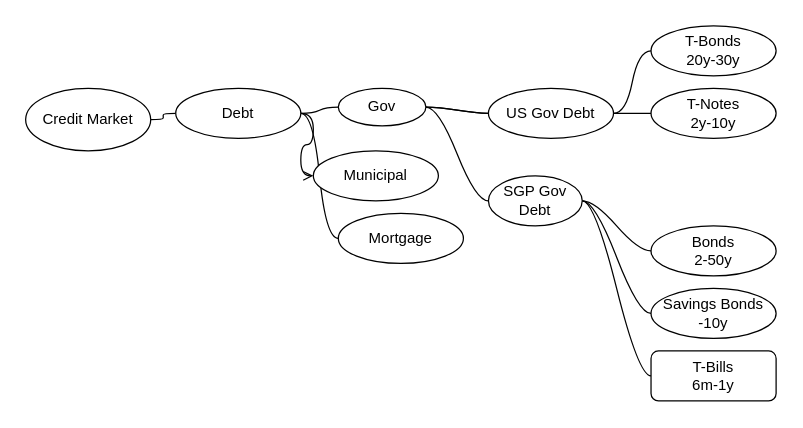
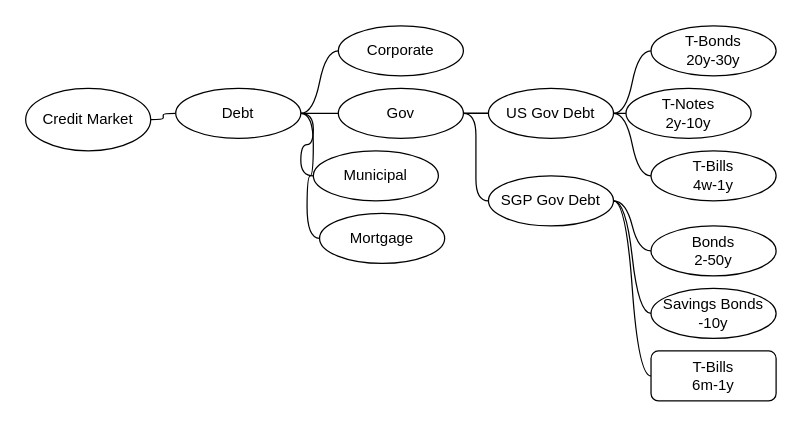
  <mxCell id="0" />
  <mxCell id="1" parent="0" />
  <mxCell id="2" value="" style="edgeStyle=entityRelationEdgeStyle;rounded=0;orthogonalLoop=1;jettySize=auto;html=1;startArrow=none;endArrow=none;segment=10;curved=1;sourcePerimeterSpacing=0;targetPerimeterSpacing=0;" edge="1" parent="1" source="5" target="6"><mxGeometry relative="1" as="geometry" /></mxCell>
  <mxCell id="3" style="edgeStyle=entityRelationEdgeStyle;rounded=0;orthogonalLoop=1;jettySize=auto;html=1;startArrow=none;endArrow=none;segment=10;curved=1;sourcePerimeterSpacing=0;targetPerimeterSpacing=0;entryX=0;entryY=0.5;entryDx=0;entryDy=0;" edge="1" parent="1" source="5" target="7"><mxGeometry relative="1" as="geometry" /></mxCell>
+ <mxCell id="4" style="edgeStyle=entityRelationEdgeStyle;rounded=0;orthogonalLoop=1;jettySize=auto;html=1;startArrow=none;endArrow=none;segment=10;curved=1;sourcePerimeterSpacing=0;targetPerimeterSpacing=0;entryX=0;entryY=0.5;entryDx=0;entryDy=0;" edge="1" parent="1" source="5" target="8"><mxGeometry relative="1" as="geometry" /></mxCell>
  <mxCell id="5" value="US Gov Debt" style="ellipse;whiteSpace=wrap;html=1;align=center;newEdgeStyle={&quot;edgeStyle&quot;:&quot;entityRelationEdgeStyle&quot;,&quot;startArrow&quot;:&quot;none&quot;,&quot;endArrow&quot;:&quot;none&quot;,&quot;segment&quot;:10,&quot;curved&quot;:1,&quot;sourcePerimeterSpacing&quot;:0,&quot;targetPerimeterSpacing&quot;:0};treeFolding=1;treeMoving=1;" vertex="1" parent="1"><mxGeometry x="390" y="70" width="100" height="40" as="geometry" /></mxCell>
- <mxCell id="6" value="T-Notes&lt;br&gt;2y-10y" style="ellipse;whiteSpace=wrap;html=1;align=center;newEdgeStyle={&quot;edgeStyle&quot;:&quot;entityRelationEdgeStyle&quot;,&quot;startArrow&quot;:&quot;none&quot;,&quot;endArrow&quot;:&quot;none&quot;,&quot;segment&quot;:10,&quot;curved&quot;:1,&quot;sourcePerimeterSpacing&quot;:0,&quot;targetPerimeterSpacing&quot;:0};treeFolding=1;treeMoving=1;" vertex="1" parent="1"><mxGeometry x="520" y="70" width="100" height="40" as="geometry" /></mxCell>
+ <mxCell id="6" value="T-Notes&lt;br&gt;2y-10y" style="ellipse;whiteSpace=wrap;html=1;align=center;newEdgeStyle={&quot;edgeStyle&quot;:&quot;entityRelationEdgeStyle&quot;,&quot;startArrow&quot;:&quot;none&quot;,&quot;endArrow&quot;:&quot;none&quot;,&quot;segment&quot;:10,&quot;curved&quot;:1,&quot;sourcePerimeterSpacing&quot;:0,&quot;targetPerimeterSpacing&quot;:0};treeFolding=1;treeMoving=1;" vertex="1" parent="1"><mxGeometry x="500" y="70" width="100" height="40" as="geometry" /></mxCell>
  <mxCell id="7" value="T-Bonds&lt;br&gt;20y-30y" style="ellipse;whiteSpace=wrap;html=1;align=center;newEdgeStyle={&quot;edgeStyle&quot;:&quot;entityRelationEdgeStyle&quot;,&quot;startArrow&quot;:&quot;none&quot;,&quot;endArrow&quot;:&quot;none&quot;,&quot;segment&quot;:10,&quot;curved&quot;:1,&quot;sourcePerimeterSpacing&quot;:0,&quot;targetPerimeterSpacing&quot;:0};treeFolding=1;treeMoving=1;" vertex="1" parent="1"><mxGeometry x="520" y="20" width="100" height="40" as="geometry" /></mxCell>
+ <mxCell id="8" value="T-Bills&lt;br&gt;4w-1y" style="ellipse;whiteSpace=wrap;html=1;align=center;newEdgeStyle={&quot;edgeStyle&quot;:&quot;entityRelationEdgeStyle&quot;,&quot;startArrow&quot;:&quot;none&quot;,&quot;endArrow&quot;:&quot;none&quot;,&quot;segment&quot;:10,&quot;curved&quot;:1,&quot;sourcePerimeterSpacing&quot;:0,&quot;targetPerimeterSpacing&quot;:0};treeFolding=1;treeMoving=1;" vertex="1" parent="1"><mxGeometry x="520" y="120" width="100" height="40" as="geometry" /></mxCell>
  <mxCell id="9" value="" style="edgeStyle=entityRelationEdgeStyle;rounded=0;orthogonalLoop=1;jettySize=auto;html=1;startArrow=none;endArrow=none;segment=10;curved=1;sourcePerimeterSpacing=0;targetPerimeterSpacing=0;" edge="1" parent="1" source="10" target="15"><mxGeometry relative="1" as="geometry" /></mxCell>
  <mxCell id="10" value="Credit Market" style="ellipse;whiteSpace=wrap;html=1;align=center;newEdgeStyle={&quot;edgeStyle&quot;:&quot;entityRelationEdgeStyle&quot;,&quot;startArrow&quot;:&quot;none&quot;,&quot;endArrow&quot;:&quot;none&quot;,&quot;segment&quot;:10,&quot;curved&quot;:1,&quot;sourcePerimeterSpacing&quot;:0,&quot;targetPerimeterSpacing&quot;:0};treeFolding=1;treeMoving=1;" vertex="1" parent="1"><mxGeometry x="20" y="70" width="100" height="50" as="geometry" /></mxCell>
  <mxCell id="11" value="" style="edgeStyle=entityRelationEdgeStyle;rounded=0;orthogonalLoop=1;jettySize=auto;html=1;startArrow=none;endArrow=none;segment=10;curved=1;sourcePerimeterSpacing=0;targetPerimeterSpacing=0;" edge="1" parent="1" source="15" target="19"><mxGeometry relative="1" as="geometry" /></mxCell>
- <mxCell id="12" value="" style="edgeStyle=entityRelationEdgeStyle;rounded=0;orthogonalLoop=1;jettySize=auto;html=1;startArrow=none;endArrow=open;segment=10;curved=1;sourcePerimeterSpacing=0;targetPerimeterSpacing=0;" edge="1" parent="1" source="15" target="20"><mxGeometry relative="1" as="geometry" /></mxCell>
+ <mxCell id="12" value="" style="edgeStyle=entityRelationEdgeStyle;rounded=0;orthogonalLoop=1;jettySize=auto;html=1;startArrow=none;endArrow=none;segment=10;curved=1;sourcePerimeterSpacing=0;targetPerimeterSpacing=0;" edge="1" parent="1" source="15" target="20"><mxGeometry relative="1" as="geometry" /></mxCell>
+ <mxCell id="13" value="" style="edgeStyle=entityRelationEdgeStyle;rounded=0;orthogonalLoop=1;jettySize=auto;html=1;startArrow=none;endArrow=none;segment=10;curved=1;sourcePerimeterSpacing=0;targetPerimeterSpacing=0;" edge="1" parent="1" source="15" target="21"><mxGeometry relative="1" as="geometry" /></mxCell>
  <mxCell id="14" value="" style="edgeStyle=entityRelationEdgeStyle;rounded=0;orthogonalLoop=1;jettySize=auto;html=1;startArrow=none;endArrow=none;segment=10;curved=1;sourcePerimeterSpacing=0;targetPerimeterSpacing=0;" edge="1" parent="1" source="15" target="22"><mxGeometry relative="1" as="geometry" /></mxCell>
  <mxCell id="15" value="Debt" style="ellipse;whiteSpace=wrap;html=1;align=center;newEdgeStyle={&quot;edgeStyle&quot;:&quot;entityRelationEdgeStyle&quot;,&quot;startArrow&quot;:&quot;none&quot;,&quot;endArrow&quot;:&quot;none&quot;,&quot;segment&quot;:10,&quot;curved&quot;:1,&quot;sourcePerimeterSpacing&quot;:0,&quot;targetPerimeterSpacing&quot;:0};treeFolding=1;treeMoving=1;" vertex="1" parent="1"><mxGeometry x="140" y="70" width="100" height="40" as="geometry" /></mxCell>
  <mxCell id="16" style="edgeStyle=entityRelationEdgeStyle;rounded=0;orthogonalLoop=1;jettySize=auto;html=1;startArrow=none;endArrow=none;segment=10;curved=1;sourcePerimeterSpacing=0;targetPerimeterSpacing=0;entryX=0;entryY=0.5;entryDx=0;entryDy=0;" edge="1" parent="1" source="19" target="5"><mxGeometry relative="1" as="geometry" /></mxCell>
  <mxCell id="17" value="" style="edgeStyle=entityRelationEdgeStyle;rounded=0;orthogonalLoop=1;jettySize=auto;html=1;startArrow=none;endArrow=none;segment=10;curved=1;sourcePerimeterSpacing=0;targetPerimeterSpacing=0;" edge="1" parent="1" source="19" target="5"><mxGeometry relative="1" as="geometry" /></mxCell>
  <mxCell id="18" style="edgeStyle=entityRelationEdgeStyle;rounded=0;orthogonalLoop=1;jettySize=auto;html=1;startArrow=none;endArrow=none;segment=10;curved=1;sourcePerimeterSpacing=0;targetPerimeterSpacing=0;entryX=0;entryY=0.5;entryDx=0;entryDy=0;" edge="1" parent="1" source="19" target="26"><mxGeometry relative="1" as="geometry"><mxPoint x="410" y="160" as="targetPoint" /></mxGeometry></mxCell>
- <mxCell id="19" value="Gov" style="ellipse;whiteSpace=wrap;html=1;align=center;newEdgeStyle={&quot;edgeStyle&quot;:&quot;entityRelationEdgeStyle&quot;,&quot;startArrow&quot;:&quot;none&quot;,&quot;endArrow&quot;:&quot;none&quot;,&quot;segment&quot;:10,&quot;curved&quot;:1,&quot;sourcePerimeterSpacing&quot;:0,&quot;targetPerimeterSpacing&quot;:0};treeFolding=1;treeMoving=1;" vertex="1" parent="1"><mxGeometry x="270" y="70" width="70" height="30" as="geometry" /></mxCell>
+ <mxCell id="19" value="Gov" style="ellipse;whiteSpace=wrap;html=1;align=center;newEdgeStyle={&quot;edgeStyle&quot;:&quot;entityRelationEdgeStyle&quot;,&quot;startArrow&quot;:&quot;none&quot;,&quot;endArrow&quot;:&quot;none&quot;,&quot;segment&quot;:10,&quot;curved&quot;:1,&quot;sourcePerimeterSpacing&quot;:0,&quot;targetPerimeterSpacing&quot;:0};treeFolding=1;treeMoving=1;" vertex="1" parent="1"><mxGeometry x="270" y="70" width="100" height="40" as="geometry" /></mxCell>
  <mxCell id="20" value="Municipal" style="ellipse;whiteSpace=wrap;html=1;align=center;newEdgeStyle={&quot;edgeStyle&quot;:&quot;entityRelationEdgeStyle&quot;,&quot;startArrow&quot;:&quot;none&quot;,&quot;endArrow&quot;:&quot;none&quot;,&quot;segment&quot;:10,&quot;curved&quot;:1,&quot;sourcePerimeterSpacing&quot;:0,&quot;targetPerimeterSpacing&quot;:0};treeFolding=1;treeMoving=1;" vertex="1" parent="1"><mxGeometry x="250" y="120" width="100" height="40" as="geometry" /></mxCell>
- <mxCell id="22" value="Mortgage" style="ellipse;whiteSpace=wrap;html=1;align=center;newEdgeStyle={&quot;edgeStyle&quot;:&quot;entityRelationEdgeStyle&quot;,&quot;startArrow&quot;:&quot;none&quot;,&quot;endArrow&quot;:&quot;none&quot;,&quot;segment&quot;:10,&quot;curved&quot;:1,&quot;sourcePerimeterSpacing&quot;:0,&quot;targetPerimeterSpacing&quot;:0};treeFolding=1;treeMoving=1;" vertex="1" parent="1"><mxGeometry x="270" y="170" width="100" height="40" as="geometry" /></mxCell>
+ <mxCell id="21" value="Corporate" style="ellipse;whiteSpace=wrap;html=1;align=center;newEdgeStyle={&quot;edgeStyle&quot;:&quot;entityRelationEdgeStyle&quot;,&quot;startArrow&quot;:&quot;none&quot;,&quot;endArrow&quot;:&quot;none&quot;,&quot;segment&quot;:10,&quot;curved&quot;:1,&quot;sourcePerimeterSpacing&quot;:0,&quot;targetPerimeterSpacing&quot;:0};treeFolding=1;treeMoving=1;" vertex="1" parent="1"><mxGeometry x="270" y="20" width="100" height="40" as="geometry" /></mxCell>
+ <mxCell id="22" value="Mortgage" style="ellipse;whiteSpace=wrap;html=1;align=center;newEdgeStyle={&quot;edgeStyle&quot;:&quot;entityRelationEdgeStyle&quot;,&quot;startArrow&quot;:&quot;none&quot;,&quot;endArrow&quot;:&quot;none&quot;,&quot;segment&quot;:10,&quot;curved&quot;:1,&quot;sourcePerimeterSpacing&quot;:0,&quot;targetPerimeterSpacing&quot;:0};treeFolding=1;treeMoving=1;" vertex="1" parent="1"><mxGeometry x="255" y="170" width="100" height="40" as="geometry" /></mxCell>
  <mxCell id="23" value="" style="edgeStyle=entityRelationEdgeStyle;rounded=0;orthogonalLoop=1;jettySize=auto;html=1;startArrow=none;endArrow=none;segment=10;curved=1;sourcePerimeterSpacing=0;targetPerimeterSpacing=0;" edge="1" parent="1" source="26" target="27"><mxGeometry relative="1" as="geometry" /></mxCell>
  <mxCell id="24" value="" style="edgeStyle=entityRelationEdgeStyle;rounded=0;orthogonalLoop=1;jettySize=auto;html=1;startArrow=none;endArrow=none;segment=10;curved=1;sourcePerimeterSpacing=0;targetPerimeterSpacing=0;" edge="1" parent="1" source="26" target="28"><mxGeometry relative="1" as="geometry" /></mxCell>
  <mxCell id="25" value="" style="edgeStyle=entityRelationEdgeStyle;rounded=0;orthogonalLoop=1;jettySize=auto;html=1;startArrow=none;endArrow=none;segment=10;curved=1;sourcePerimeterSpacing=0;targetPerimeterSpacing=0;" edge="1" parent="1" source="26" target="29"><mxGeometry relative="1" as="geometry" /></mxCell>
- <mxCell id="26" value="SGP Gov Debt" style="ellipse;whiteSpace=wrap;html=1;align=center;newEdgeStyle={&quot;edgeStyle&quot;:&quot;entityRelationEdgeStyle&quot;,&quot;startArrow&quot;:&quot;none&quot;,&quot;endArrow&quot;:&quot;none&quot;,&quot;segment&quot;:10,&quot;curved&quot;:1,&quot;sourcePerimeterSpacing&quot;:0,&quot;targetPerimeterSpacing&quot;:0};treeFolding=1;treeMoving=1;" vertex="1" parent="1"><mxGeometry x="390" y="140" width="75" height="40" as="geometry" /></mxCell>
+ <mxCell id="26" value="SGP Gov Debt" style="ellipse;whiteSpace=wrap;html=1;align=center;newEdgeStyle={&quot;edgeStyle&quot;:&quot;entityRelationEdgeStyle&quot;,&quot;startArrow&quot;:&quot;none&quot;,&quot;endArrow&quot;:&quot;none&quot;,&quot;segment&quot;:10,&quot;curved&quot;:1,&quot;sourcePerimeterSpacing&quot;:0,&quot;targetPerimeterSpacing&quot;:0};treeFolding=1;treeMoving=1;" vertex="1" parent="1"><mxGeometry x="390" y="140" width="100" height="40" as="geometry" /></mxCell>
  <mxCell id="27" value="Savings Bonds&lt;br&gt;-10y" style="ellipse;whiteSpace=wrap;html=1;align=center;newEdgeStyle={&quot;edgeStyle&quot;:&quot;entityRelationEdgeStyle&quot;,&quot;startArrow&quot;:&quot;none&quot;,&quot;endArrow&quot;:&quot;none&quot;,&quot;segment&quot;:10,&quot;curved&quot;:1,&quot;sourcePerimeterSpacing&quot;:0,&quot;targetPerimeterSpacing&quot;:0};treeFolding=1;treeMoving=1;" vertex="1" parent="1"><mxGeometry x="520" y="230" width="100" height="40" as="geometry" /></mxCell>
  <mxCell id="28" value="Bonds&lt;br&gt;2-50y" style="ellipse;whiteSpace=wrap;html=1;align=center;newEdgeStyle={&quot;edgeStyle&quot;:&quot;entityRelationEdgeStyle&quot;,&quot;startArrow&quot;:&quot;none&quot;,&quot;endArrow&quot;:&quot;none&quot;,&quot;segment&quot;:10,&quot;curved&quot;:1,&quot;sourcePerimeterSpacing&quot;:0,&quot;targetPerimeterSpacing&quot;:0};treeFolding=1;treeMoving=1;" vertex="1" parent="1"><mxGeometry x="520" y="180" width="100" height="40" as="geometry" /></mxCell>
  <mxCell id="29" value="T-Bills&lt;br&gt;6m-1y" style="whiteSpace=wrap;html=1;align=center;newEdgeStyle={&quot;edgeStyle&quot;:&quot;entityRelationEdgeStyle&quot;,&quot;startArrow&quot;:&quot;none&quot;,&quot;endArrow&quot;:&quot;none&quot;,&quot;segment&quot;:10,&quot;curved&quot;:1,&quot;sourcePerimeterSpacing&quot;:0,&quot;targetPerimeterSpacing&quot;:0};treeFolding=1;treeMoving=1;rounded=1;" vertex="1" parent="1"><mxGeometry x="520" y="280" width="100" height="40" as="geometry" /></mxCell>
